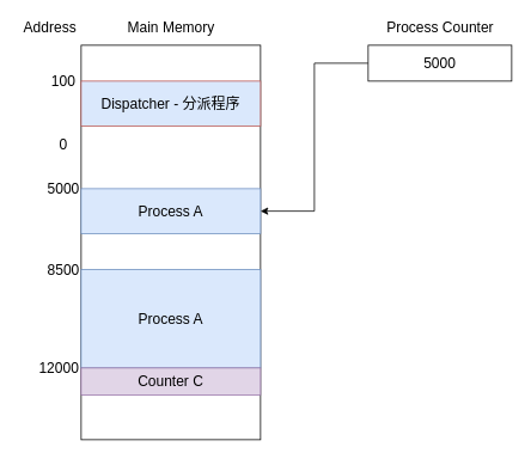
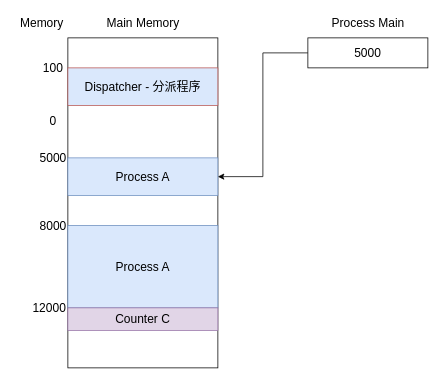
  <mxCell id="0" />
  <mxCell id="1" parent="0" />
  <mxCell id="2" value="" style="rounded=0;whiteSpace=wrap;html=1;" vertex="1" parent="1"><mxGeometry x="90" y="50" width="200" height="440" as="geometry" /></mxCell>
  <mxCell id="3" value="&lt;font&gt;Main Memory&lt;/font&gt;" style="text;html=1;align=center;verticalAlign=middle;resizable=0;points=[];autosize=1;fontSize=16;fontColor=#000000;" vertex="1" parent="1"><mxGeometry x="135" y="20" width="110" height="20" as="geometry" /></mxCell>
- <mxCell id="4" value="&lt;font&gt;Address&lt;/font&gt;" style="text;html=1;align=center;verticalAlign=middle;resizable=0;points=[];autosize=1;fontSize=16;fontColor=#000000;" vertex="1" parent="1"><mxGeometry x="20" y="20" width="70" height="20" as="geometry" /></mxCell>
+ <mxCell id="4" value="&lt;font&gt;Memory&lt;/font&gt;" style="text;html=1;align=center;verticalAlign=middle;resizable=0;points=[];autosize=1;fontSize=16;fontColor=#000000;" vertex="1" parent="1"><mxGeometry x="20" y="20" width="70" height="20" as="geometry" /></mxCell>
  <mxCell id="5" value="&lt;font&gt;0&lt;/font&gt;" style="text;html=1;align=center;verticalAlign=middle;resizable=0;points=[];autosize=1;fontSize=16;fontColor=#000000;" vertex="1" parent="1"><mxGeometry x="60" y="150" width="20" height="20" as="geometry" /></mxCell>
  <mxCell id="6" value="Dispatcher - 分派程序" style="rounded=0;whiteSpace=wrap;html=1;fontSize=16;fillColor=#dae8fc;strokeColor=#b85450;" vertex="1" parent="1"><mxGeometry x="90" y="90" width="200" height="50" as="geometry" /></mxCell>
  <mxCell id="7" value="&lt;font&gt;100&lt;/font&gt;" style="text;html=1;align=center;verticalAlign=middle;resizable=0;points=[];autosize=1;fontSize=16;fontColor=#000000;" vertex="1" parent="1"><mxGeometry x="50" y="80" width="40" height="20" as="geometry" /></mxCell>
  <mxCell id="8" value="Process A" style="rounded=0;whiteSpace=wrap;html=1;fontSize=16;fillColor=#dae8fc;strokeColor=#6c8ebf;" vertex="1" parent="1"><mxGeometry x="90" y="210" width="200" height="50" as="geometry" /></mxCell>
  <mxCell id="9" value="Process A" style="rounded=0;whiteSpace=wrap;html=1;fontSize=16;fillColor=#dae8fc;strokeColor=#6c8ebf;" vertex="1" parent="1"><mxGeometry x="90" y="300" width="200" height="110" as="geometry" /></mxCell>
  <mxCell id="10" value="Counter C" style="rounded=0;whiteSpace=wrap;html=1;fontSize=16;fillColor=#e1d5e7;strokeColor=#9673a6;" vertex="1" parent="1"><mxGeometry x="90" y="410" width="200" height="30" as="geometry" /></mxCell>
  <mxCell id="11" value="&lt;font&gt;5000&lt;/font&gt;" style="text;html=1;align=center;verticalAlign=middle;resizable=0;points=[];autosize=1;fontSize=16;fontColor=#000000;" vertex="1" parent="1"><mxGeometry x="45" y="200" width="50" height="20" as="geometry" /></mxCell>
- <mxCell id="12" value="&lt;font&gt;8500&lt;/font&gt;" style="text;html=1;align=center;verticalAlign=middle;resizable=0;points=[];autosize=1;fontSize=16;fontColor=#000000;" vertex="1" parent="1"><mxGeometry x="45" y="290" width="50" height="20" as="geometry" /></mxCell>
+ <mxCell id="12" value="&lt;font&gt;8000&lt;/font&gt;" style="text;html=1;align=center;verticalAlign=middle;resizable=0;points=[];autosize=1;fontSize=16;fontColor=#000000;" vertex="1" parent="1"><mxGeometry x="45" y="290" width="50" height="20" as="geometry" /></mxCell>
  <mxCell id="13" value="&lt;font&gt;12000&lt;/font&gt;" style="text;html=1;align=center;verticalAlign=middle;resizable=0;points=[];autosize=1;fontSize=16;fontColor=#000000;" vertex="1" parent="1"><mxGeometry x="35" y="400" width="60" height="20" as="geometry" /></mxCell>
  <mxCell id="14" value="" style="edgeStyle=orthogonalEdgeStyle;rounded=0;orthogonalLoop=1;jettySize=auto;html=1;fontColor=#000000;entryX=1;entryY=0.5;entryDx=0;entryDy=0;" edge="1" parent="1" source="15" target="8"><mxGeometry relative="1" as="geometry"><mxPoint x="330" y="70" as="targetPoint" /></mxGeometry></mxCell>
  <mxCell id="15" value="5000" style="rounded=0;whiteSpace=wrap;html=1;fontColor=#000000;fontSize=16;" vertex="1" parent="1"><mxGeometry x="410" y="50" width="160" height="40" as="geometry" /></mxCell>
- <mxCell id="16" value="&lt;font&gt;Process Counter&lt;/font&gt;" style="text;html=1;align=center;verticalAlign=middle;resizable=0;points=[];autosize=1;fontSize=16;fontColor=#000000;" vertex="1" parent="1"><mxGeometry x="425" y="20" width="130" height="20" as="geometry" /></mxCell>
+ <mxCell id="16" value="&lt;font&gt;Process Main&lt;/font&gt;" style="text;html=1;align=center;verticalAlign=middle;resizable=0;points=[];autosize=1;fontSize=16;fontColor=#000000;" vertex="1" parent="1"><mxGeometry x="425" y="20" width="130" height="20" as="geometry" /></mxCell>
